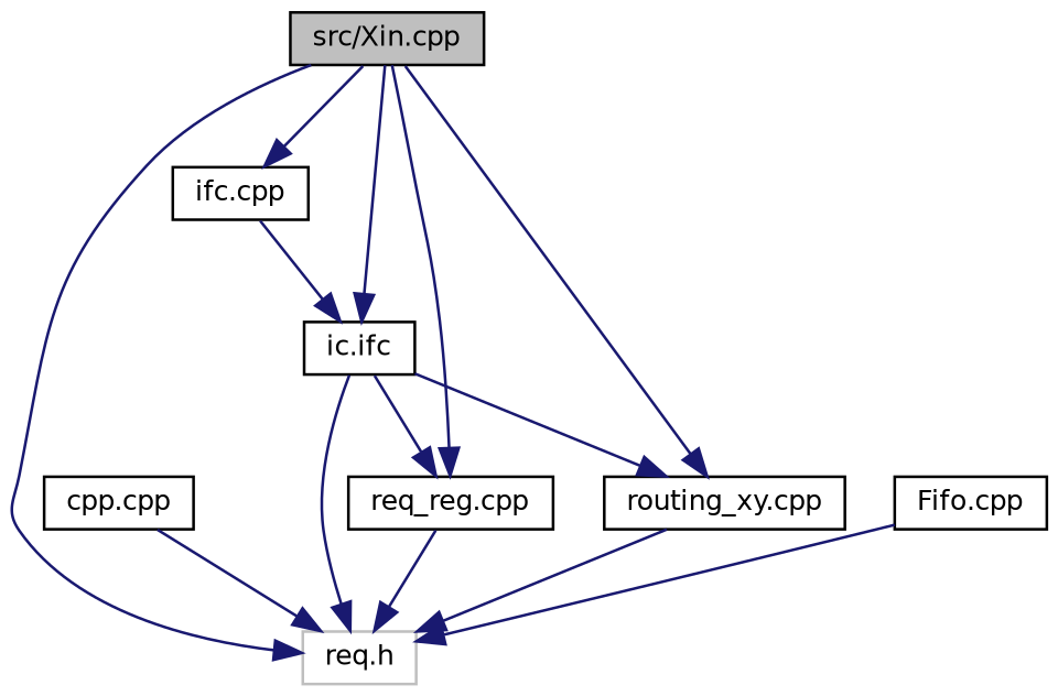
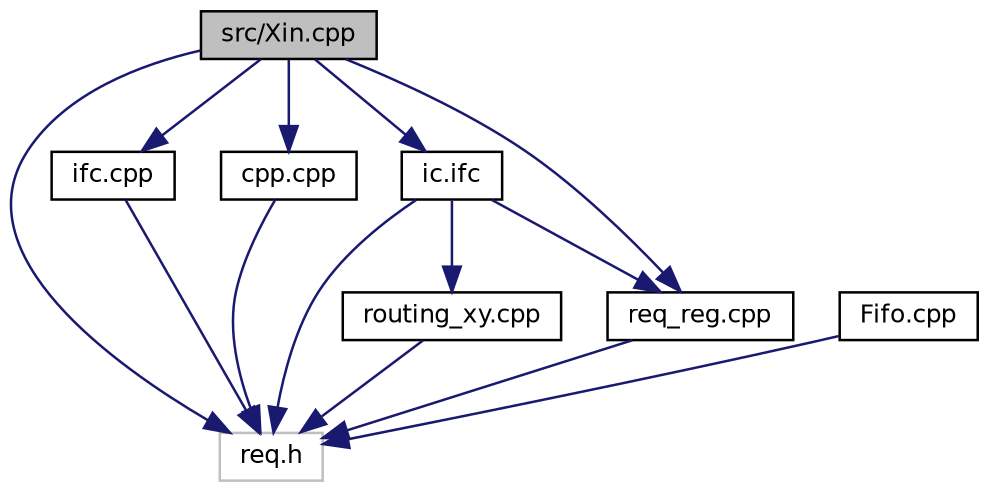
  digraph {
    node [color=black fillcolor=white fontname=Helvetica fontsize=10 shape=record style=filled]
    edge [color=midnightblue fontname=Helvetica fontsize=10 labelfontname=Helvetica labelfontsize=10 style=solid]
    n1 [fillcolor=grey75 fontcolor=black height=0.2 label="src/Xin.cpp" width=0.4]
    n2 [color=grey75 height=0.2 label="req.h" width=0.4]
    n3 [height=0.2 label="ifc.cpp" width=0.4]
    n4 [height=0.2 label="cpp.cpp" width=0.4]
    n5 [height=0.2 label="ic.ifc" width=0.4]
    n6 [height=0.2 label="req_reg.cpp" width=0.4]
    n7 [height=0.2 label="routing_xy.cpp" width=0.4]
    n8 [height=0.2 label="Fifo.cpp" width=0.4]
    n1 -> n2
    n1 -> n3
-   n1 -> n7
+   n1 -> n4
    n1 -> n5
    n1 -> n6
-   n3 -> n5
+   n3 -> n2
    n4 -> n2
    n5 -> n2
    n5 -> n6
    n5 -> n7
    n6 -> n2
    n7 -> n2
    n8 -> n2
  }
